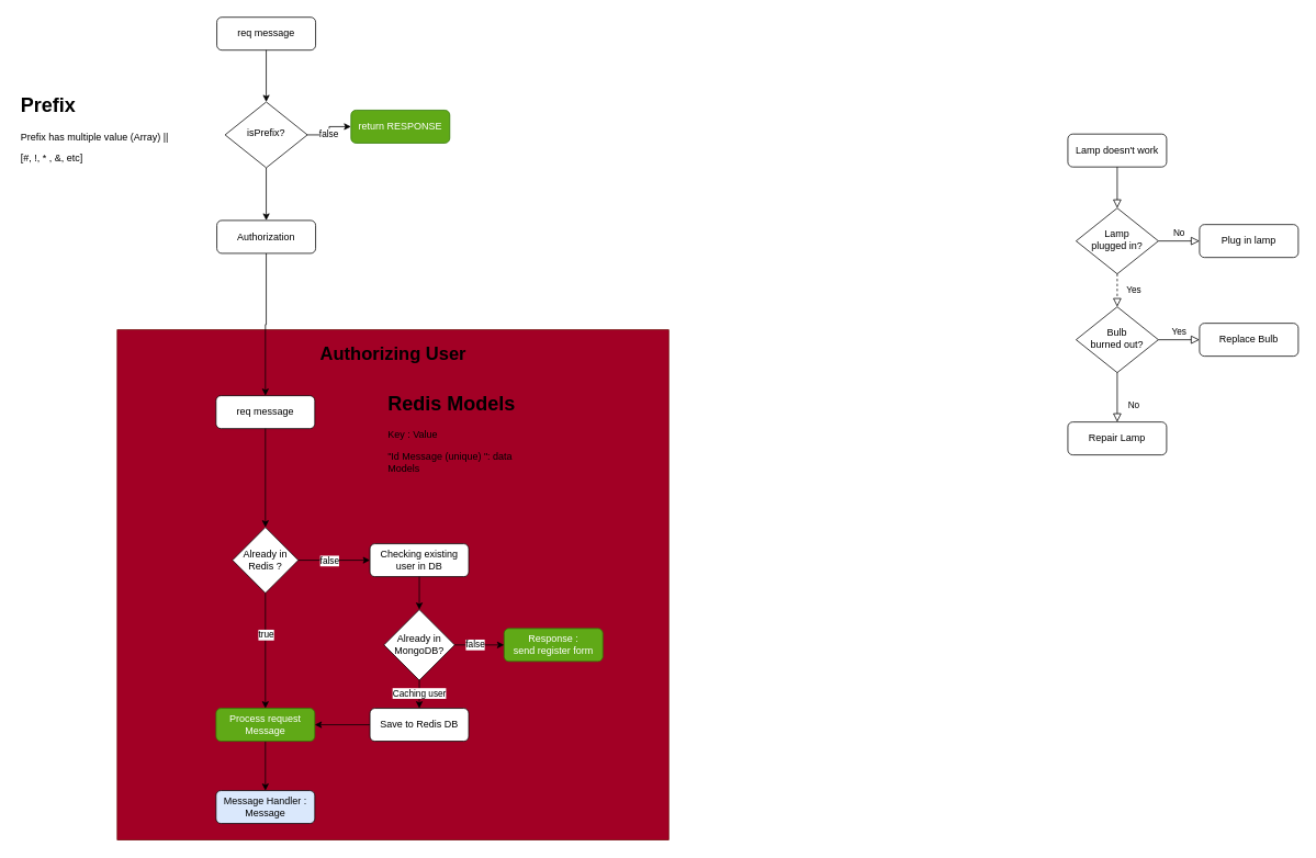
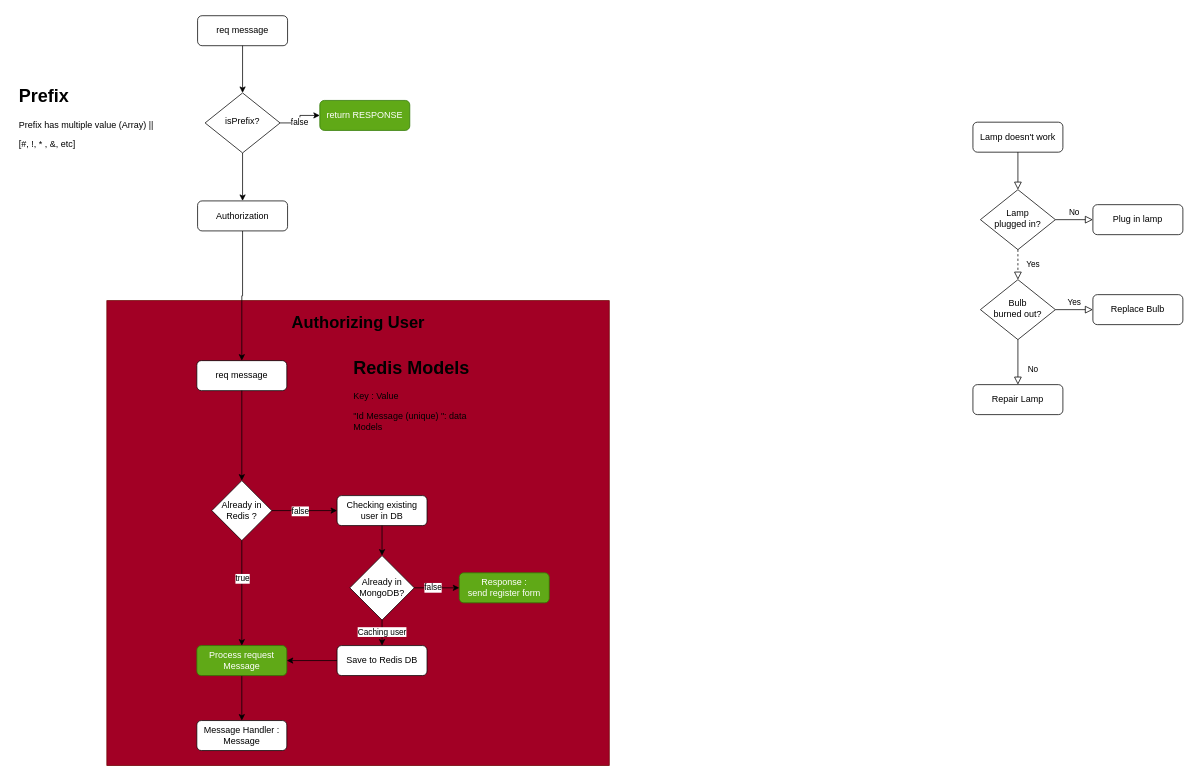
  <mxCell id="0" />
  <mxCell id="1" parent="0" />
  <mxCell id="2" value="" style="group" parent="1" vertex="1" connectable="0"><mxGeometry x="142" y="400" width="670" height="620" as="geometry" /></mxCell>
  <mxCell id="3" value="" style="group" parent="2" vertex="1" connectable="0"><mxGeometry width="670" height="620" as="geometry" /></mxCell>
  <mxCell id="4" value="" style="rounded=0;whiteSpace=wrap;html=1;fillColor=#a20025;strokeColor=#6F0000;fontColor=#ffffff;" parent="3" vertex="1"><mxGeometry width="670" height="620" as="geometry" /></mxCell>
  <mxCell id="5" value="Authorizing User" style="text;html=1;strokeColor=none;fillColor=none;align=center;verticalAlign=middle;whiteSpace=wrap;rounded=0;fontStyle=1;fontSize=22;" parent="3" vertex="1"><mxGeometry x="222.5" y="20" width="225" height="20" as="geometry" /></mxCell>
  <mxCell id="6" value="Response :&lt;br&gt;send register form" style="rounded=1;whiteSpace=wrap;html=1;fontSize=12;glass=0;strokeWidth=1;shadow=0;fillColor=#60a917;strokeColor=#2D7600;fontColor=#ffffff;" parent="3" vertex="1"><mxGeometry x="470" y="363" width="120" height="40" as="geometry" /></mxCell>
- <mxCell id="7" value="Message Handler : Message" style="rounded=1;whiteSpace=wrap;html=1;fontSize=12;glass=0;strokeWidth=1;shadow=0;fillColor=#dae8fc;" vertex="1" parent="3"><mxGeometry x="120" y="560" width="120" height="40" as="geometry" /></mxCell>
+ <mxCell id="7" value="Message Handler : Message" style="rounded=1;whiteSpace=wrap;html=1;fontSize=12;glass=0;strokeWidth=1;shadow=0;" vertex="1" parent="3"><mxGeometry x="120" y="560" width="120" height="40" as="geometry" /></mxCell>
  <mxCell id="8" value="req message" style="rounded=1;whiteSpace=wrap;html=1;fontSize=12;glass=0;strokeWidth=1;shadow=0;" parent="2" vertex="1"><mxGeometry x="120" y="80" width="120" height="40" as="geometry" /></mxCell>
  <mxCell id="9" style="edgeStyle=orthogonalEdgeStyle;rounded=0;orthogonalLoop=1;jettySize=auto;html=1;" parent="2" source="8" target="10" edge="1"><mxGeometry relative="1" as="geometry"><mxPoint x="180" y="160" as="targetPoint" /></mxGeometry></mxCell>
  <mxCell id="10" value="&lt;span&gt;Already in Redis ?&lt;/span&gt;" style="rhombus;whiteSpace=wrap;html=1;" parent="2" vertex="1"><mxGeometry x="140" y="240" width="80" height="80" as="geometry" /></mxCell>
  <mxCell id="11" value="Checking existing user in DB" style="rounded=1;whiteSpace=wrap;html=1;fontSize=12;glass=0;strokeWidth=1;shadow=0;" parent="2" vertex="1"><mxGeometry x="307" y="260" width="120" height="40" as="geometry" /></mxCell>
  <mxCell id="12" style="edgeStyle=orthogonalEdgeStyle;rounded=0;orthogonalLoop=1;jettySize=auto;html=1;entryX=0;entryY=0.5;entryDx=0;entryDy=0;" parent="2" source="10" target="11" edge="1"><mxGeometry relative="1" as="geometry" /></mxCell>
  <mxCell id="13" value="false" style="edgeLabel;html=1;align=center;verticalAlign=middle;resizable=0;points=[];fontSize=11;fontStyle=0" parent="12" vertex="1" connectable="0"><mxGeometry x="-0.157" relative="1" as="geometry"><mxPoint as="offset" /></mxGeometry></mxCell>
  <mxCell id="14" style="edgeStyle=orthogonalEdgeStyle;rounded=0;orthogonalLoop=1;jettySize=auto;html=1;entryX=0.5;entryY=0;entryDx=0;entryDy=0;" edge="1" parent="2" source="15" target="7"><mxGeometry relative="1" as="geometry" /></mxCell>
  <mxCell id="15" value="Process request Message" style="rounded=1;whiteSpace=wrap;html=1;fontSize=12;glass=0;strokeWidth=1;shadow=0;fillColor=#60a917;strokeColor=#2D7600;fontColor=#ffffff;" parent="2" vertex="1"><mxGeometry x="120" y="460" width="120" height="40" as="geometry" /></mxCell>
  <mxCell id="16" style="edgeStyle=orthogonalEdgeStyle;rounded=0;orthogonalLoop=1;jettySize=auto;html=1;" parent="2" source="10" target="15" edge="1"><mxGeometry relative="1" as="geometry"><mxPoint x="180" y="360" as="targetPoint" /></mxGeometry></mxCell>
  <mxCell id="17" value="true" style="edgeLabel;html=1;align=center;verticalAlign=middle;resizable=0;points=[];fontSize=11;fontStyle=0" parent="16" vertex="1" connectable="0"><mxGeometry x="-0.29" relative="1" as="geometry"><mxPoint as="offset" /></mxGeometry></mxCell>
  <mxCell id="18" value="&lt;span&gt;Already in MongoDB?&lt;/span&gt;" style="rhombus;whiteSpace=wrap;html=1;" parent="2" vertex="1"><mxGeometry x="324" y="340" width="86" height="86" as="geometry" /></mxCell>
  <mxCell id="19" style="edgeStyle=orthogonalEdgeStyle;rounded=0;orthogonalLoop=1;jettySize=auto;html=1;entryX=0.5;entryY=0;entryDx=0;entryDy=0;" parent="2" source="11" target="18" edge="1"><mxGeometry relative="1" as="geometry" /></mxCell>
  <mxCell id="20" style="edgeStyle=orthogonalEdgeStyle;rounded=0;orthogonalLoop=1;jettySize=auto;html=1;entryX=0;entryY=0.5;entryDx=0;entryDy=0;" parent="2" source="18" target="6" edge="1"><mxGeometry relative="1" as="geometry" /></mxCell>
  <mxCell id="21" value="false" style="edgeLabel;html=1;align=center;verticalAlign=middle;resizable=0;points=[];fontSize=11;fontStyle=0" parent="20" vertex="1" connectable="0"><mxGeometry x="-0.208" y="-1" relative="1" as="geometry"><mxPoint y="-2" as="offset" /></mxGeometry></mxCell>
  <mxCell id="22" style="edgeStyle=orthogonalEdgeStyle;rounded=0;orthogonalLoop=1;jettySize=auto;html=1;entryX=1;entryY=0.5;entryDx=0;entryDy=0;" parent="2" source="23" target="15" edge="1"><mxGeometry relative="1" as="geometry" /></mxCell>
  <mxCell id="23" value="Save to Redis DB" style="rounded=1;whiteSpace=wrap;html=1;fontSize=12;glass=0;strokeWidth=1;shadow=0;" parent="2" vertex="1"><mxGeometry x="307" y="460" width="120" height="40" as="geometry" /></mxCell>
  <mxCell id="24" style="edgeStyle=orthogonalEdgeStyle;rounded=0;orthogonalLoop=1;jettySize=auto;html=1;entryX=0.5;entryY=0;entryDx=0;entryDy=0;" parent="2" source="18" target="23" edge="1"><mxGeometry relative="1" as="geometry" /></mxCell>
  <mxCell id="25" value="Caching user" style="edgeLabel;html=1;align=center;verticalAlign=middle;resizable=0;points=[];fontSize=11;fontStyle=0" parent="24" vertex="1" connectable="0"><mxGeometry x="-0.356" y="-1" relative="1" as="geometry"><mxPoint as="offset" /></mxGeometry></mxCell>
  <mxCell id="26" value="&lt;h1&gt;Redis Models&lt;/h1&gt;&lt;p&gt;Key : Value&lt;/p&gt;&lt;p&gt;&quot;Id Message (unique) &quot;: data Models&lt;/p&gt;" style="text;html=1;strokeColor=none;fillColor=none;spacing=5;spacingTop=-20;whiteSpace=wrap;overflow=hidden;rounded=0;" parent="2" vertex="1"><mxGeometry x="324" y="70" width="190" height="120" as="geometry" /></mxCell>
  <mxCell id="27" value="req message" style="rounded=1;whiteSpace=wrap;html=1;fontSize=12;glass=0;strokeWidth=1;shadow=0;" vertex="1" parent="1"><mxGeometry x="263" y="20" width="120" height="40" as="geometry" /></mxCell>
  <mxCell id="28" style="edgeStyle=orthogonalEdgeStyle;rounded=0;orthogonalLoop=1;jettySize=auto;html=1;entryX=0.5;entryY=0;entryDx=0;entryDy=0;" edge="1" parent="1" source="27" target="32"><mxGeometry x="-480" y="-880" as="geometry"><mxPoint x="323" y="106" as="targetPoint" /></mxGeometry></mxCell>
  <mxCell id="29" style="edgeStyle=orthogonalEdgeStyle;rounded=0;orthogonalLoop=1;jettySize=auto;html=1;entryX=0;entryY=0.5;entryDx=0;entryDy=0;" edge="1" parent="1" source="32" target="33"><mxGeometry relative="1" as="geometry" /></mxCell>
  <mxCell id="30" value="false" style="edgeLabel;html=1;align=center;verticalAlign=middle;resizable=0;points=[];" vertex="1" connectable="0" parent="29"><mxGeometry x="-0.191" y="2" relative="1" as="geometry"><mxPoint as="offset" /></mxGeometry></mxCell>
  <mxCell id="31" style="edgeStyle=orthogonalEdgeStyle;rounded=0;orthogonalLoop=1;jettySize=auto;html=1;" edge="1" parent="1" source="32" target="35"><mxGeometry relative="1" as="geometry" /></mxCell>
  <mxCell id="32" value="isPrefix?" style="rhombus;whiteSpace=wrap;html=1;shadow=0;fontFamily=Helvetica;fontSize=12;align=center;strokeWidth=1;spacing=6;spacingTop=-4;" vertex="1" parent="1"><mxGeometry x="273" y="123" width="100" height="80" as="geometry" /></mxCell>
  <mxCell id="33" value="return RESPONSE" style="rounded=1;whiteSpace=wrap;html=1;fontSize=12;glass=0;strokeWidth=1;shadow=0;fillColor=#60a917;strokeColor=#2D7600;fontColor=#ffffff;" vertex="1" parent="1"><mxGeometry x="426" y="133" width="120" height="40" as="geometry" /></mxCell>
  <mxCell id="34" style="edgeStyle=orthogonalEdgeStyle;rounded=0;orthogonalLoop=1;jettySize=auto;html=1;" edge="1" parent="1" source="35" target="8"><mxGeometry relative="1" as="geometry" /></mxCell>
  <mxCell id="35" value="Authorization" style="rounded=1;whiteSpace=wrap;html=1;fontSize=12;glass=0;strokeWidth=1;shadow=0;" vertex="1" parent="1"><mxGeometry x="263" y="267" width="120" height="40" as="geometry" /></mxCell>
  <mxCell id="36" value="" style="group" vertex="1" connectable="0" parent="1"><mxGeometry x="1297" y="162" width="280" height="390" as="geometry" /></mxCell>
  <mxCell id="37" value="Lamp doesn't work" style="rounded=1;whiteSpace=wrap;html=1;fontSize=12;glass=0;strokeWidth=1;shadow=0;" parent="36" vertex="1"><mxGeometry width="120" height="40" as="geometry" /></mxCell>
  <mxCell id="38" value="Lamp&lt;br&gt;plugged in?" style="rhombus;whiteSpace=wrap;html=1;shadow=0;fontFamily=Helvetica;fontSize=12;align=center;strokeWidth=1;spacing=6;spacingTop=-4;" parent="36" vertex="1"><mxGeometry x="10" y="90" width="100" height="80" as="geometry" /></mxCell>
  <mxCell id="39" value="" style="rounded=0;html=1;jettySize=auto;orthogonalLoop=1;fontSize=11;endArrow=block;endFill=0;endSize=8;strokeWidth=1;shadow=0;labelBackgroundColor=none;edgeStyle=orthogonalEdgeStyle;" parent="36" source="37" target="38" edge="1"><mxGeometry relative="1" as="geometry" /></mxCell>
  <mxCell id="40" value="Plug in lamp" style="rounded=1;whiteSpace=wrap;html=1;fontSize=12;glass=0;strokeWidth=1;shadow=0;" parent="36" vertex="1"><mxGeometry x="160" y="110" width="120" height="40" as="geometry" /></mxCell>
  <mxCell id="41" value="No" style="edgeStyle=orthogonalEdgeStyle;rounded=0;html=1;jettySize=auto;orthogonalLoop=1;fontSize=11;endArrow=block;endFill=0;endSize=8;strokeWidth=1;shadow=0;labelBackgroundColor=none;" parent="36" source="38" target="40" edge="1"><mxGeometry y="10" relative="1" as="geometry"><mxPoint as="offset" /></mxGeometry></mxCell>
  <mxCell id="42" value="Bulb&lt;br&gt;burned out?" style="rhombus;whiteSpace=wrap;html=1;shadow=0;fontFamily=Helvetica;fontSize=12;align=center;strokeWidth=1;spacing=6;spacingTop=-4;" parent="36" vertex="1"><mxGeometry x="10" y="210" width="100" height="80" as="geometry" /></mxCell>
  <mxCell id="43" value="Yes" style="rounded=0;html=1;jettySize=auto;orthogonalLoop=1;fontSize=11;endArrow=block;endFill=0;endSize=8;strokeWidth=1;shadow=0;labelBackgroundColor=none;edgeStyle=orthogonalEdgeStyle;dashed=1;" parent="36" source="38" target="42" edge="1"><mxGeometry y="20" relative="1" as="geometry"><mxPoint as="offset" /></mxGeometry></mxCell>
  <mxCell id="44" value="Repair Lamp" style="rounded=1;whiteSpace=wrap;html=1;fontSize=12;glass=0;strokeWidth=1;shadow=0;" parent="36" vertex="1"><mxGeometry y="350" width="120" height="40" as="geometry" /></mxCell>
  <mxCell id="45" value="No" style="rounded=0;html=1;jettySize=auto;orthogonalLoop=1;fontSize=11;endArrow=block;endFill=0;endSize=8;strokeWidth=1;shadow=0;labelBackgroundColor=none;edgeStyle=orthogonalEdgeStyle;" parent="36" source="42" target="44" edge="1"><mxGeometry x="0.333" y="20" relative="1" as="geometry"><mxPoint as="offset" /></mxGeometry></mxCell>
  <mxCell id="46" value="Replace Bulb" style="rounded=1;whiteSpace=wrap;html=1;fontSize=12;glass=0;strokeWidth=1;shadow=0;" parent="36" vertex="1"><mxGeometry x="160" y="230" width="120" height="40" as="geometry" /></mxCell>
  <mxCell id="47" value="Yes" style="edgeStyle=orthogonalEdgeStyle;rounded=0;html=1;jettySize=auto;orthogonalLoop=1;fontSize=11;endArrow=block;endFill=0;endSize=8;strokeWidth=1;shadow=0;labelBackgroundColor=none;" parent="36" source="42" target="46" edge="1"><mxGeometry y="10" relative="1" as="geometry"><mxPoint as="offset" /></mxGeometry></mxCell>
  <mxCell id="48" value="&lt;h1&gt;Prefix&lt;/h1&gt;&lt;p&gt;Prefix has multiple value (Array) ||&lt;/p&gt;&lt;p&gt;[#, !, * , &amp;amp;, etc]&lt;/p&gt;" style="text;html=1;strokeColor=none;fillColor=none;spacing=5;spacingTop=-20;whiteSpace=wrap;overflow=hidden;rounded=0;" vertex="1" parent="1"><mxGeometry x="20" y="108" width="190" height="120" as="geometry" /></mxCell>
